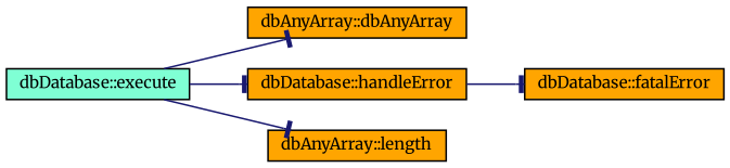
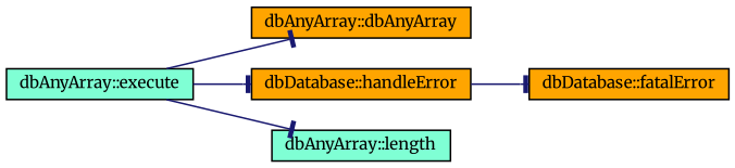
  digraph {
    fontname=Merriweather
    rankdir=LR
    node [color=black fillcolor=orange fontname=Merriweather fontsize=10 shape=record style=filled]
    edge [arrowhead=tee color=midnightblue fontname=Merriweather fontsize=10 labelfontname=Helvetica labelfontsize=10 style=solid]
-   n1 [fillcolor=aquamarine fontcolor=black height=0.2 label="dbDatabase::execute" width=0.4]
+   n1 [fillcolor=aquamarine fontcolor=black height=0.2 label="dbAnyArray::execute" width=0.4]
    n2 [height=0.2 label="dbAnyArray::dbAnyArray" width=0.4]
    n3 [height=0.2 label="dbDatabase::handleError" width=0.4]
-   n4 [height=0.2 label="dbAnyArray::length" width=0.4]
+   n4 [fillcolor=aquamarine height=0.2 label="dbAnyArray::length" width=0.4]
    n5 [height=0.2 label="dbDatabase::fatalError" width=0.4]
    n1 -> n2
    n1 -> n3
    n1 -> n4
    n3 -> n5
  }
